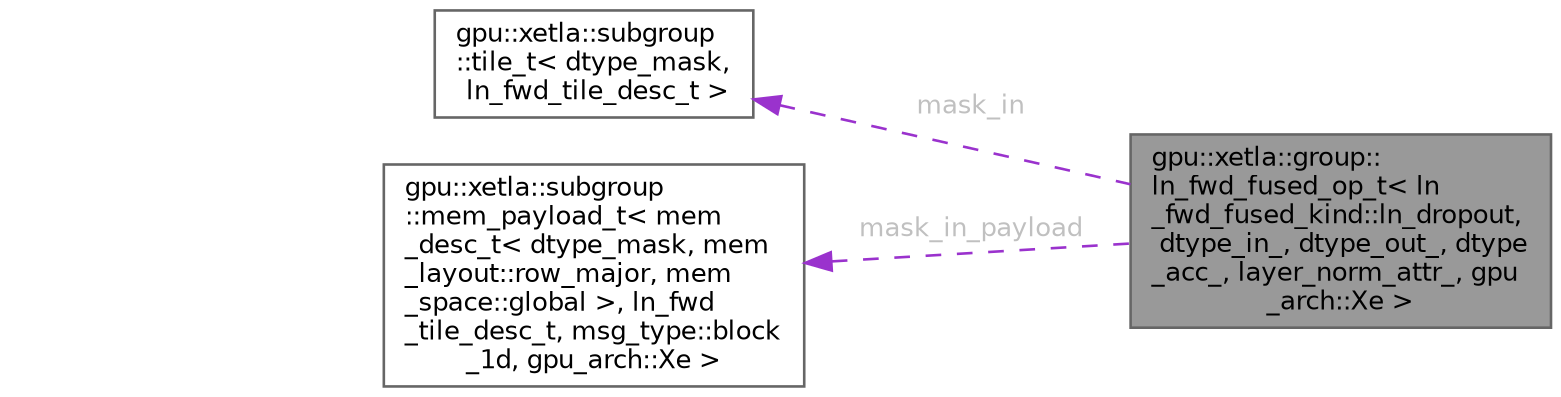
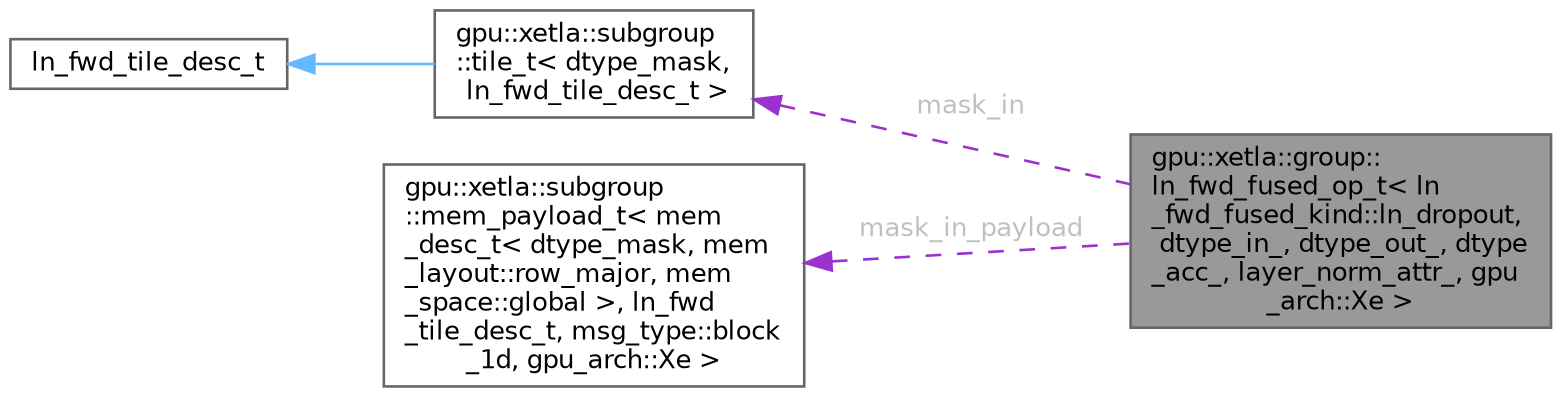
  digraph {
    rankdir=LR
    node [color=gray40 fillcolor=white fontname=Helvetica fontsize=10 shape=box style=filled]
    edge [color=darkorchid3 dir=back fontcolor=grey fontname=Helvetica fontsize=10 labelfontname=Helvetica labelfontsize=10 style=dashed]
    n1 [fillcolor=grey60 fontcolor=black height=0.2 label="gpu::xetla::group::\lln_fwd_fused_op_t\< ln\l_fwd_fused_kind::ln_dropout,\l dtype_in_, dtype_out_, dtype\l_acc_, layer_norm_attr_, gpu\l_arch::Xe \>" width=0.4]
    n2 [height=0.2 label="gpu::xetla::subgroup\l::tile_t\< dtype_mask,\l ln_fwd_tile_desc_t \>" width=0.4]
+   n3 [height=0.2 label=ln_fwd_tile_desc_t width=0.4]
    n4 [height=0.2 label="gpu::xetla::subgroup\l::mem_payload_t\< mem\l_desc_t\< dtype_mask, mem\l_layout::row_major, mem\l_space::global \>, ln_fwd\l_tile_desc_t, msg_type::block\l_1d, gpu_arch::Xe \>" width=0.4]
    n2 -> n1 [label=" mask_in"]
+   n3 -> n2 [color=steelblue1 style=solid fontcolor=""]
    n4 -> n1 [label=" mask_in_payload"]
  }
